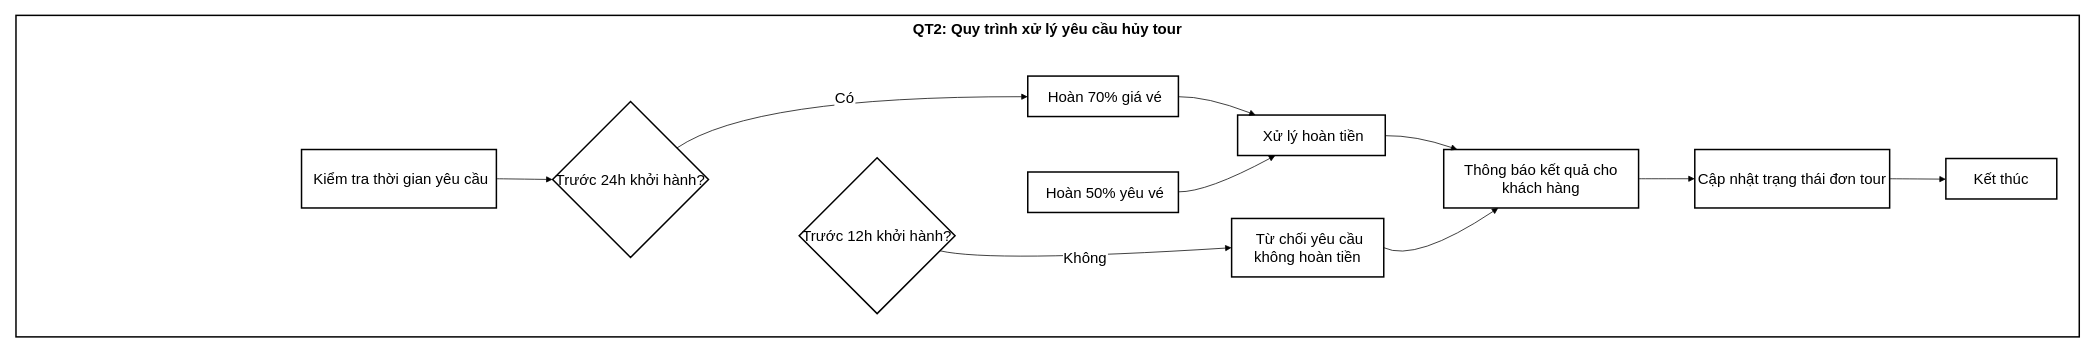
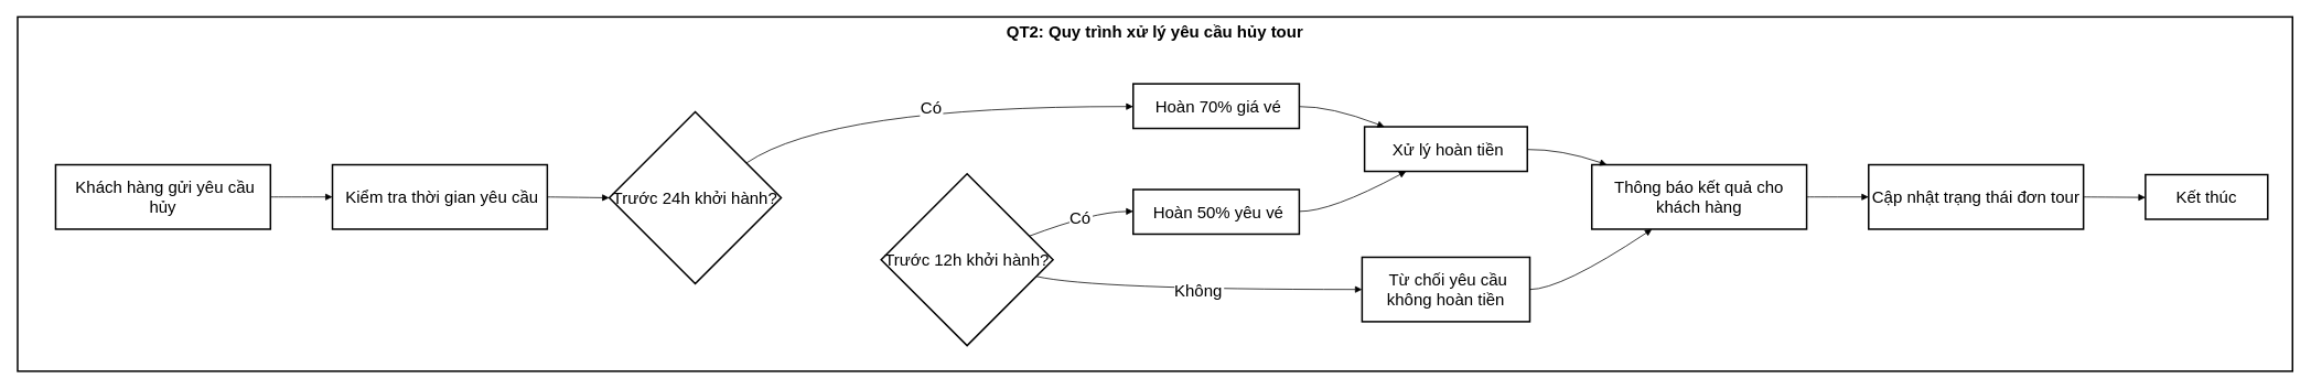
  <mxCell id="0" />
  <mxCell id="1" parent="0" />
  <mxCell id="2" value="QT2: Quy trình xử lý yêu cầu hủy tour" style="whiteSpace=wrap;strokeWidth=2;verticalAlign=top;fontStyle=1;fontSize=20;" vertex="1" parent="1"><mxGeometry x="20" y="20" width="2753" height="429" as="geometry" /></mxCell>
+ <mxCell id="3" value=" Khách hàng gửi yêu cầu hủy" style="whiteSpace=wrap;strokeWidth=2;fontSize=20;" vertex="1" parent="2"><mxGeometry x="46" y="179" width="260" height="78" as="geometry" /></mxCell>
  <mxCell id="4" value=" Kiểm tra thời gian yêu cầu" style="whiteSpace=wrap;strokeWidth=2;fontSize=20;" vertex="1" parent="2"><mxGeometry x="381" y="179" width="260" height="78" as="geometry" /></mxCell>
  <mxCell id="5" value="Trước 24h khởi hành?" style="rhombus;strokeWidth=2;whiteSpace=wrap;fontSize=20;" vertex="1" parent="2"><mxGeometry x="716" y="115" width="208" height="208" as="geometry" /></mxCell>
  <mxCell id="6" value=" Hoàn 70% giá vé" style="whiteSpace=wrap;strokeWidth=2;fontSize=20;" vertex="1" parent="2"><mxGeometry x="1350" y="81" width="201" height="54" as="geometry" /></mxCell>
  <mxCell id="7" value=" Xử lý hoàn tiền" style="whiteSpace=wrap;strokeWidth=2;fontSize=20;" vertex="1" parent="2"><mxGeometry x="1630" y="133" width="197" height="54" as="geometry" /></mxCell>
  <mxCell id="8" value="Trước 12h khởi hành?" style="rhombus;strokeWidth=2;whiteSpace=wrap;fontSize=20;" vertex="1" parent="2"><mxGeometry x="1045" y="190" width="208" height="208" as="geometry" /></mxCell>
  <mxCell id="9" value=" Hoàn 50% yêu vé" style="whiteSpace=wrap;strokeWidth=2;fontSize=20;" vertex="1" parent="2"><mxGeometry x="1350" y="209" width="201" height="54" as="geometry" /></mxCell>
- <mxCell id="10" value=" Từ chối yêu cầu&#10;không hoàn tiền" style="whiteSpace=wrap;strokeWidth=2;fontSize=20;" vertex="1" parent="2"><mxGeometry x="1622" y="271" width="203" height="78" as="geometry" /></mxCell>
+ <mxCell id="10" value=" Từ chối yêu cầu&#10;không hoàn tiền" style="whiteSpace=wrap;strokeWidth=2;fontSize=20;" vertex="1" parent="2"><mxGeometry x="1627" y="291" width="203" height="78" as="geometry" /></mxCell>
  <mxCell id="11" value="Thông báo kết quả cho khách hàng" style="whiteSpace=wrap;strokeWidth=2;fontSize=20;" vertex="1" parent="2"><mxGeometry x="1905" y="179" width="260" height="78" as="geometry" /></mxCell>
  <mxCell id="12" value="Cập nhật trạng thái đơn tour" style="whiteSpace=wrap;strokeWidth=2;fontSize=20;" vertex="1" parent="2"><mxGeometry x="2240" y="179" width="260" height="78" as="geometry" /></mxCell>
  <mxCell id="13" value="Kết thúc" style="whiteSpace=wrap;strokeWidth=2;fontSize=20;" vertex="1" parent="2"><mxGeometry x="2575" y="191" width="148" height="54" as="geometry" /></mxCell>
+ <mxCell id="14" value="" style="curved=1;startArrow=none;endArrow=block;exitX=1;exitY=0.5;entryX=0;entryY=0.5;rounded=0;fontSize=20;" edge="1" parent="2" source="3" target="4"><mxGeometry relative="1" as="geometry"><Array as="points" /></mxGeometry></mxCell>
  <mxCell id="15" value="" style="curved=1;startArrow=none;endArrow=block;exitX=1;exitY=0.5;entryX=0;entryY=0.5;rounded=0;fontSize=20;" edge="1" parent="2" source="4" target="5"><mxGeometry relative="1" as="geometry"><Array as="points" /></mxGeometry></mxCell>
  <mxCell id="16" value="Có" style="curved=1;startArrow=none;endArrow=block;exitX=1;exitY=0.16;entryX=0;entryY=0.51;rounded=0;fontSize=20;" edge="1" parent="2" source="5" target="6"><mxGeometry relative="1" as="geometry"><Array as="points"><mxPoint x="984" y="108" /></Array></mxGeometry></mxCell>
  <mxCell id="17" value="" style="curved=1;startArrow=none;endArrow=block;exitX=1;exitY=0.51;entryX=0.13;entryY=0.01;rounded=0;fontSize=20;" edge="1" parent="2" source="6" target="7"><mxGeometry relative="1" as="geometry"><Array as="points"><mxPoint x="1589" y="108" /></Array></mxGeometry></mxCell>
+ <mxCell id="18" value="Có" style="curved=1;startArrow=none;endArrow=block;exitX=1;exitY=0.31;entryX=0;entryY=0.49;rounded=0;fontSize=20;" edge="1" parent="2" source="8" target="9"><mxGeometry relative="1" as="geometry"><Array as="points"><mxPoint x="1302" y="236" /></Array></mxGeometry></mxCell>
  <mxCell id="19" value="" style="curved=1;startArrow=none;endArrow=block;exitX=1;exitY=0.49;entryX=0.25;entryY=1.01;rounded=0;fontSize=20;" edge="1" parent="2" source="9" target="7"><mxGeometry relative="1" as="geometry"><Array as="points"><mxPoint x="1589" y="236" /></Array></mxGeometry></mxCell>
  <mxCell id="20" value="Không" style="curved=1;startArrow=none;endArrow=block;exitX=1;exitY=0.62;entryX=0;entryY=0.5;rounded=0;fontSize=20;" edge="1" parent="2" source="8" target="10"><mxGeometry relative="1" as="geometry"><Array as="points"><mxPoint x="1302" y="330" /></Array></mxGeometry></mxCell>
  <mxCell id="21" value="" style="curved=1;startArrow=none;endArrow=block;exitX=1;exitY=0.5;entryX=0.28;entryY=1;rounded=0;fontSize=20;" edge="1" parent="2" source="10" target="11"><mxGeometry relative="1" as="geometry"><Array as="points"><mxPoint x="1868" y="330" /></Array></mxGeometry></mxCell>
  <mxCell id="22" value="" style="curved=1;startArrow=none;endArrow=block;exitX=1;exitY=0.51;entryX=0.07;entryY=0;rounded=0;fontSize=20;" edge="1" parent="2" source="7" target="11"><mxGeometry relative="1" as="geometry"><Array as="points"><mxPoint x="1868" y="160" /></Array></mxGeometry></mxCell>
  <mxCell id="23" value="" style="curved=1;startArrow=none;endArrow=block;exitX=1;exitY=0.5;entryX=0;entryY=0.5;rounded=0;fontSize=20;" edge="1" parent="2" source="11" target="12"><mxGeometry relative="1" as="geometry"><Array as="points" /></mxGeometry></mxCell>
  <mxCell id="24" value="" style="curved=1;startArrow=none;endArrow=block;exitX=1;exitY=0.5;entryX=0;entryY=0.51;rounded=0;fontSize=20;" edge="1" parent="2" source="12" target="13"><mxGeometry relative="1" as="geometry"><Array as="points" /></mxGeometry></mxCell>
